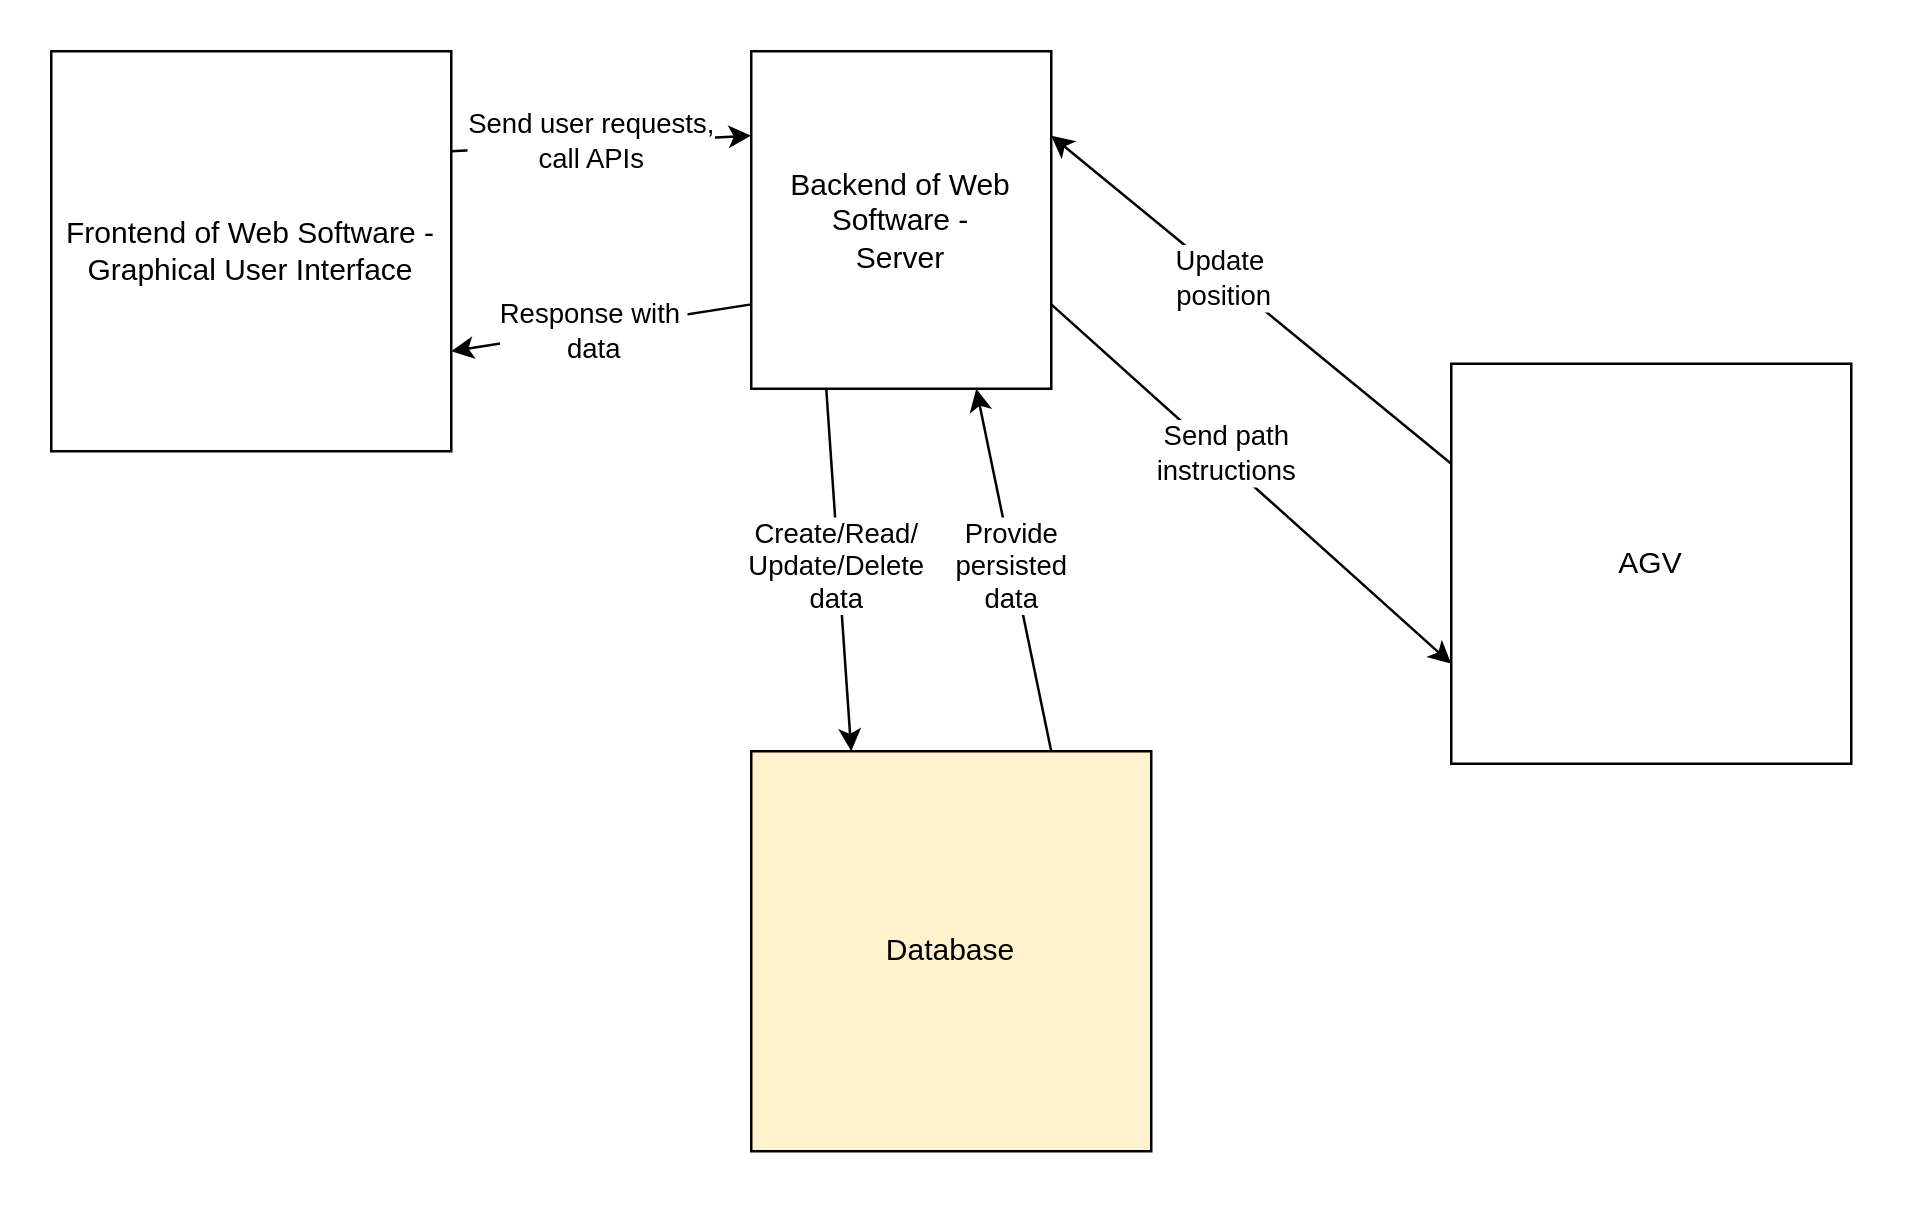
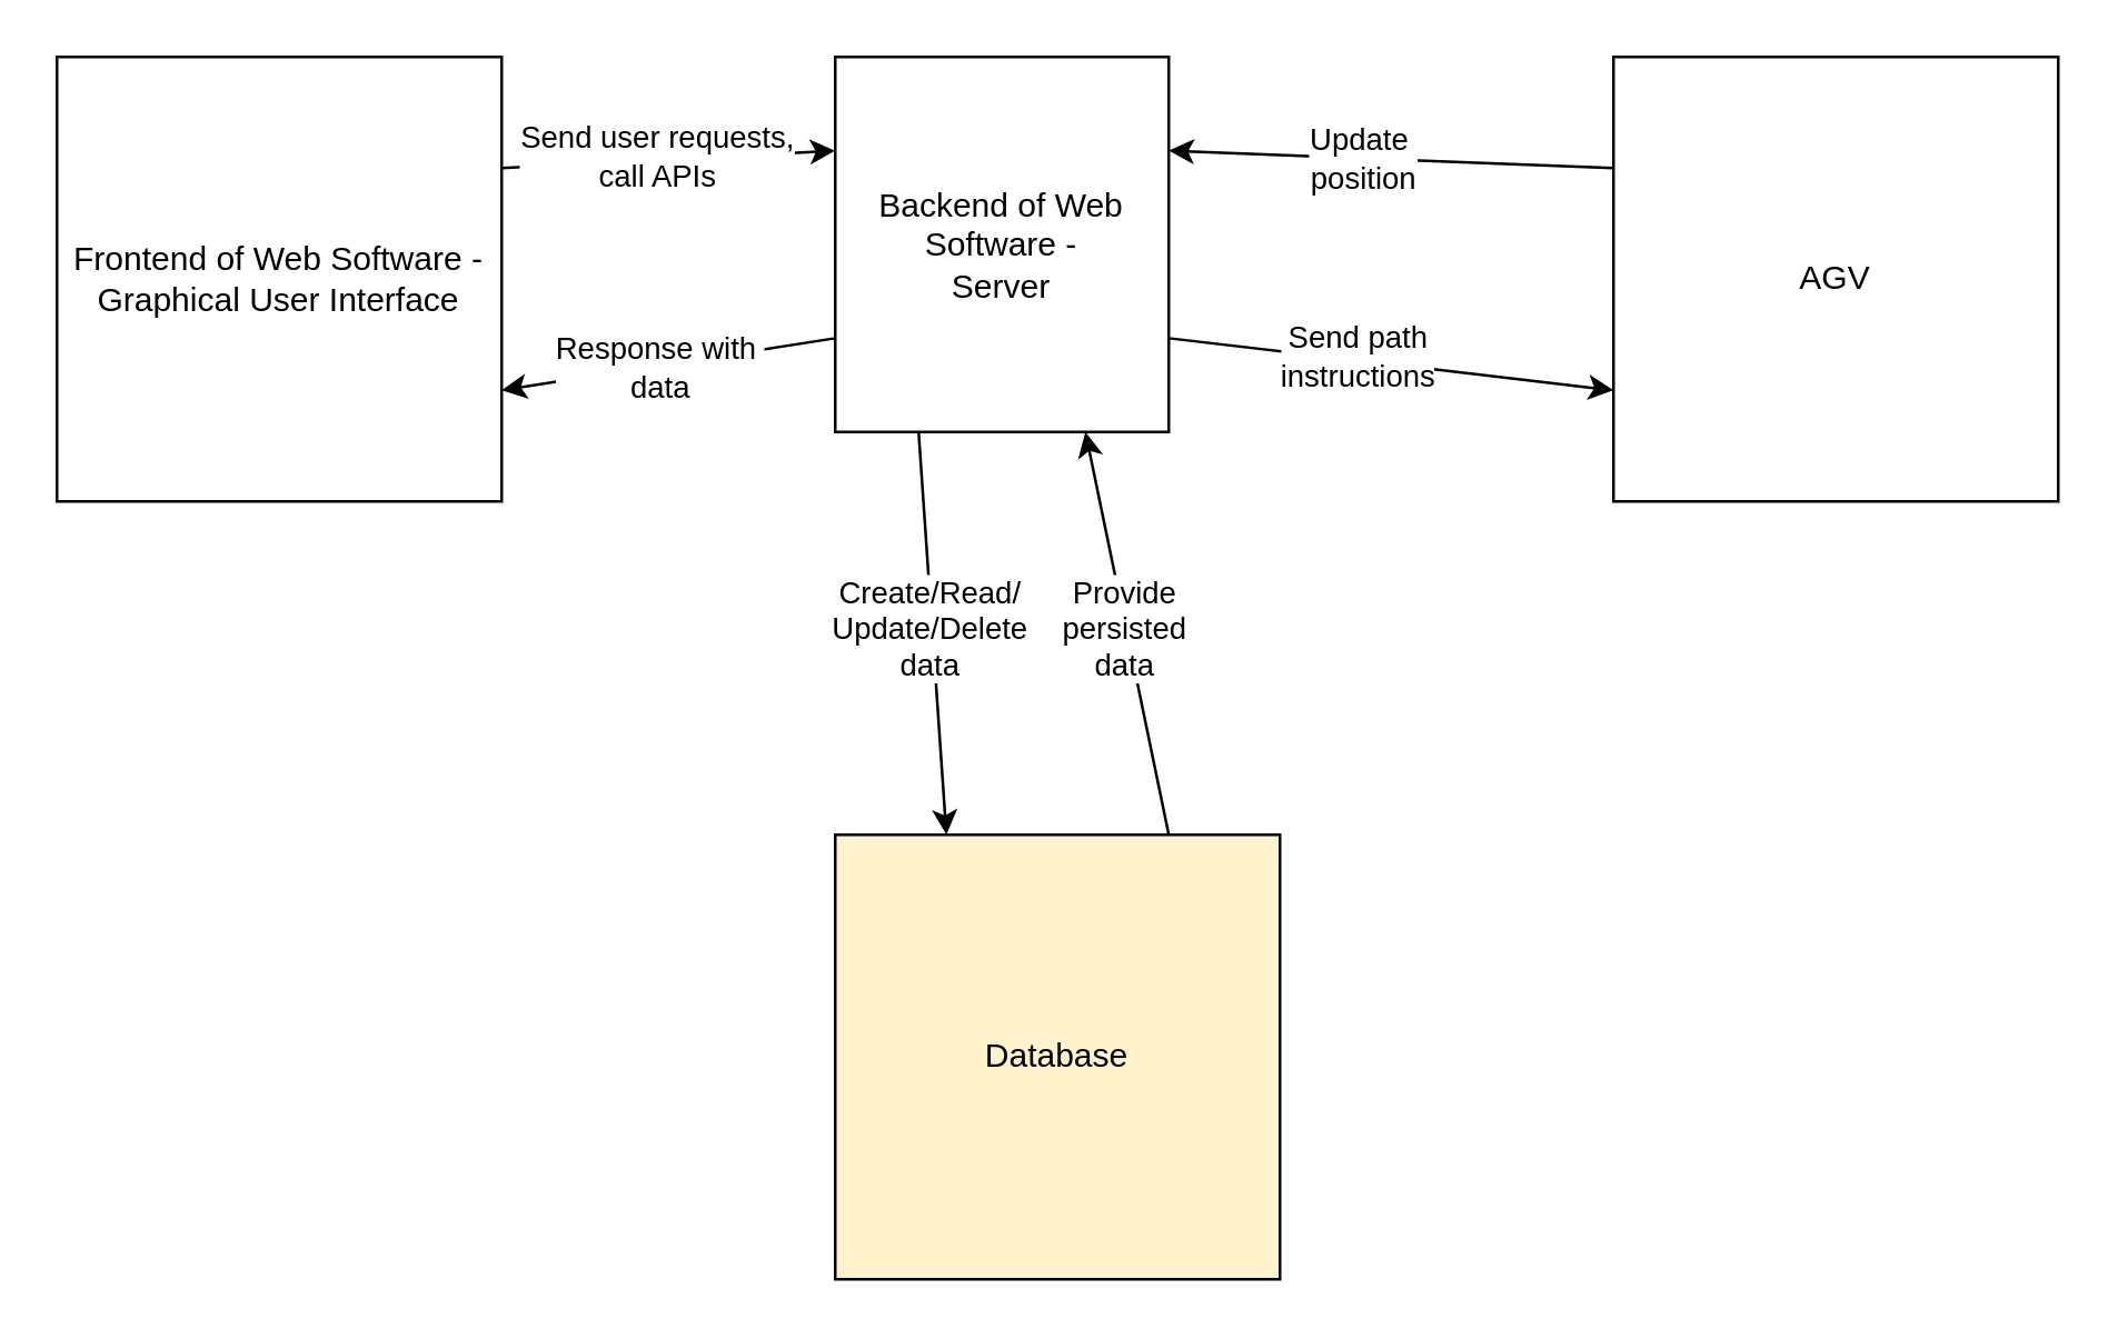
  <mxCell id="0" />
  <mxCell id="1" parent="0" />
  <mxCell id="2" style="edgeStyle=none;html=1;exitX=1;exitY=0.25;exitDx=0;exitDy=0;entryX=0;entryY=0.25;entryDx=0;entryDy=0;" edge="1" parent="1" source="4" target="11"><mxGeometry relative="1" as="geometry" /></mxCell>
  <mxCell id="3" value="Send user requests,&lt;div&gt;call APIs&lt;/div&gt;" style="edgeLabel;html=1;align=center;verticalAlign=middle;resizable=0;points=[];" vertex="1" connectable="0" parent="2"><mxGeometry x="-0.051" y="2" relative="1" as="geometry"><mxPoint x="-1" as="offset" /></mxGeometry></mxCell>
  <mxCell id="4" value="Frontend of Web Software -&lt;div&gt;Graphical User Interface&lt;/div&gt;" style="whiteSpace=wrap;html=1;aspect=fixed;" vertex="1" parent="1"><mxGeometry x="20" y="20" width="160" height="160" as="geometry" /></mxCell>
  <mxCell id="5" style="edgeStyle=none;html=1;exitX=0;exitY=0.75;exitDx=0;exitDy=0;entryX=1;entryY=0.75;entryDx=0;entryDy=0;" edge="1" parent="1" source="11" target="4"><mxGeometry relative="1" as="geometry" /></mxCell>
  <mxCell id="6" value="Response with&amp;nbsp;&lt;div&gt;data&lt;/div&gt;" style="edgeLabel;html=1;align=center;verticalAlign=middle;resizable=0;points=[];" vertex="1" connectable="0" parent="5"><mxGeometry x="0.059" relative="1" as="geometry"><mxPoint as="offset" /></mxGeometry></mxCell>
  <mxCell id="7" style="edgeStyle=none;html=1;exitX=1;exitY=0.75;exitDx=0;exitDy=0;entryX=0;entryY=0.75;entryDx=0;entryDy=0;" edge="1" parent="1" source="11" target="14"><mxGeometry relative="1" as="geometry" /></mxCell>
  <mxCell id="8" value="Send path&lt;div&gt;instructions&lt;/div&gt;" style="edgeLabel;html=1;align=center;verticalAlign=middle;resizable=0;points=[];" vertex="1" connectable="0" parent="7"><mxGeometry x="-0.153" y="2" relative="1" as="geometry"><mxPoint as="offset" /></mxGeometry></mxCell>
  <mxCell id="9" style="edgeStyle=none;html=1;exitX=0.25;exitY=1;exitDx=0;exitDy=0;entryX=0.25;entryY=0;entryDx=0;entryDy=0;" edge="1" parent="1" source="11" target="17"><mxGeometry relative="1" as="geometry" /></mxCell>
  <mxCell id="10" value="Create/Read/&lt;div&gt;Update/Delete&lt;/div&gt;&lt;div&gt;data&lt;/div&gt;" style="edgeLabel;html=1;align=center;verticalAlign=middle;resizable=0;points=[];" vertex="1" connectable="0" parent="9"><mxGeometry x="-0.113" y="-1" relative="1" as="geometry"><mxPoint y="7" as="offset" /></mxGeometry></mxCell>
  <mxCell id="11" value="Backend of Web Software -&lt;div&gt;Server&lt;/div&gt;" style="whiteSpace=wrap;html=1;aspect=fixed;" vertex="1" parent="1"><mxGeometry x="300" y="20" width="120" height="135" as="geometry" /></mxCell>
  <mxCell id="12" style="edgeStyle=none;html=1;exitX=0;exitY=0.25;exitDx=0;exitDy=0;entryX=1;entryY=0.25;entryDx=0;entryDy=0;" edge="1" parent="1" source="14" target="11"><mxGeometry relative="1" as="geometry" /></mxCell>
  <mxCell id="13" value="Update&amp;nbsp;&lt;div&gt;position&lt;/div&gt;" style="edgeLabel;html=1;align=center;verticalAlign=middle;resizable=0;points=[];" vertex="1" connectable="0" parent="12"><mxGeometry x="0.137" relative="1" as="geometry"><mxPoint as="offset" /></mxGeometry></mxCell>
- <mxCell id="14" value="AGV" style="whiteSpace=wrap;html=1;aspect=fixed;" vertex="1" parent="1"><mxGeometry x="580" y="145" width="160" height="160" as="geometry" /></mxCell>
+ <mxCell id="14" value="AGV" style="whiteSpace=wrap;html=1;aspect=fixed;" vertex="1" parent="1"><mxGeometry x="580" y="20" width="160" height="160" as="geometry" /></mxCell>
  <mxCell id="15" style="edgeStyle=none;html=1;exitX=0.75;exitY=0;exitDx=0;exitDy=0;entryX=0.75;entryY=1;entryDx=0;entryDy=0;" edge="1" parent="1" source="17" target="11"><mxGeometry relative="1" as="geometry" /></mxCell>
  <mxCell id="16" value="Provide&lt;div&gt;&lt;font color=&quot;#000000&quot;&gt;persisted&lt;br&gt;&lt;/font&gt;&lt;div&gt;data&lt;/div&gt;&lt;/div&gt;" style="edgeLabel;html=1;align=center;verticalAlign=middle;resizable=0;points=[];" vertex="1" connectable="0" parent="15"><mxGeometry x="0.023" y="1" relative="1" as="geometry"><mxPoint as="offset" /></mxGeometry></mxCell>
  <mxCell id="17" value="Database" style="rounded=0;whiteSpace=wrap;html=1;fillColor=#fff2cc;" vertex="1" parent="1"><mxGeometry x="300" y="300" width="160" height="160" as="geometry" /></mxCell>
